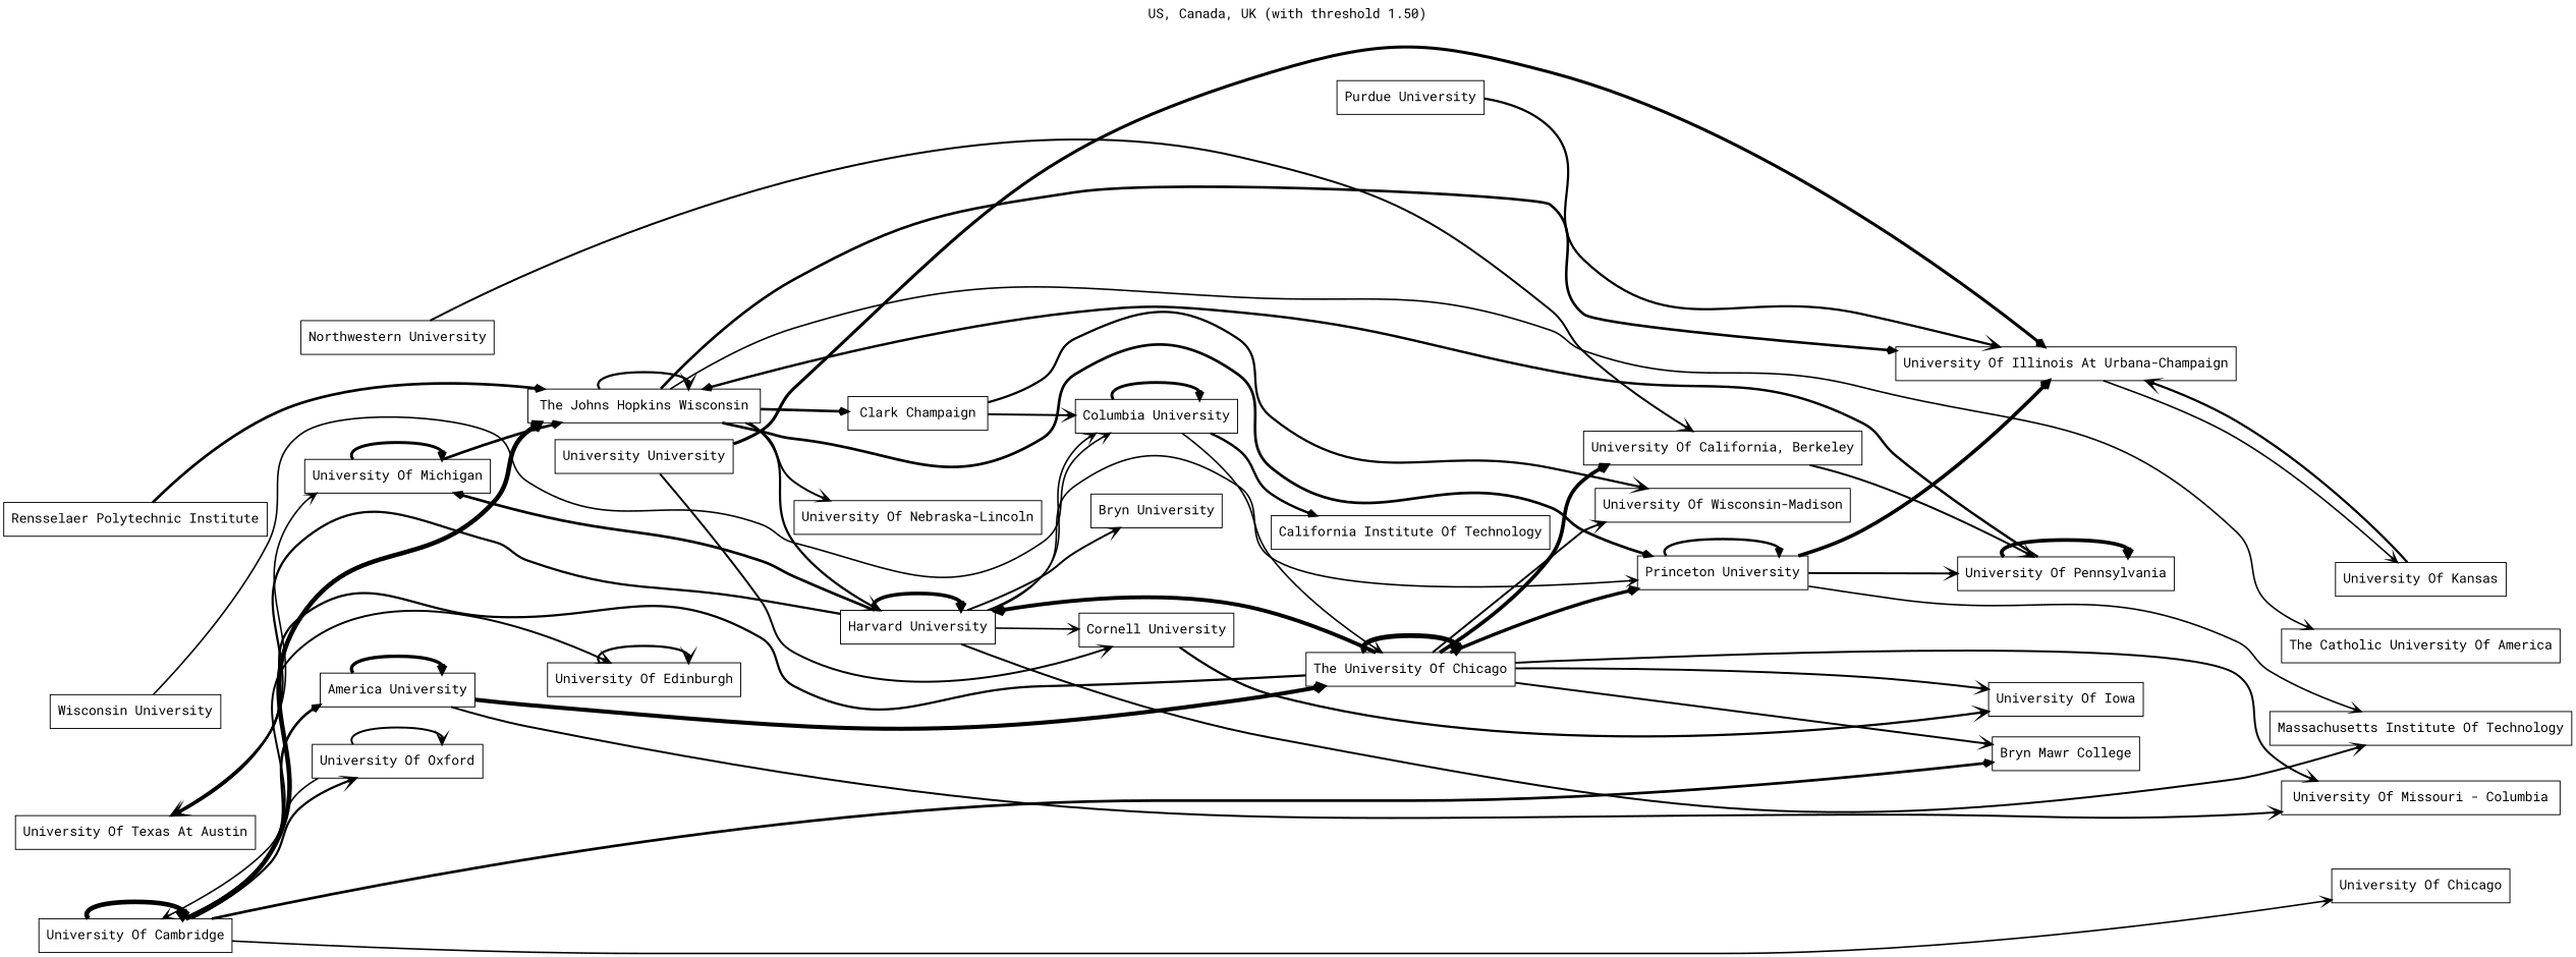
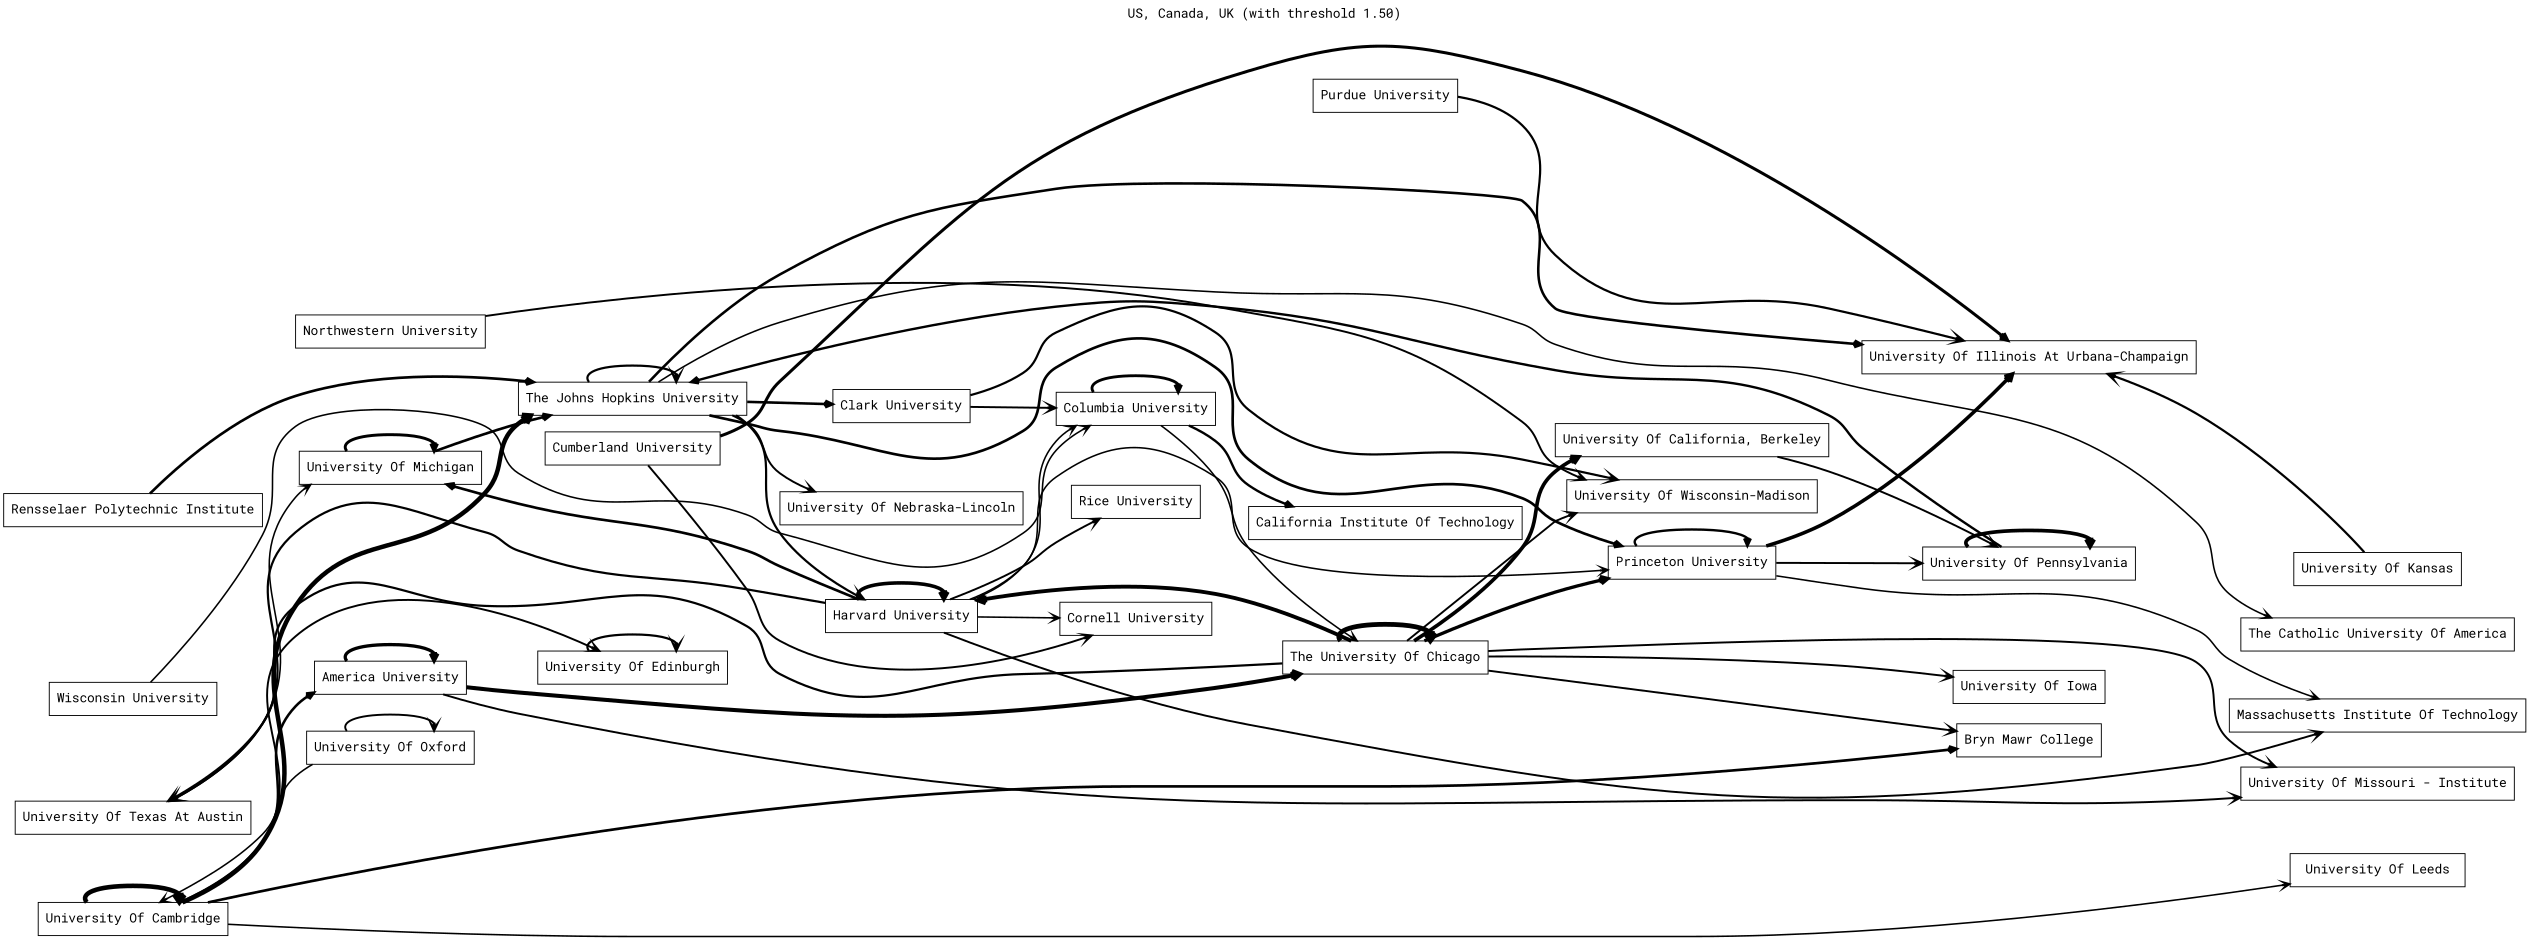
  digraph {
    fontname="Roboto Mono"
    label="US, Canada, UK (with threshold 1.50)"
    labelloc=t
    rankdir=LR
    node [fontname="Roboto Mono" shape=rectangle]
    edge [arrowhead=vee arrowsize=0.8 fontname="Roboto Mono" penwidth=2.1 weight=0.1]
    "University Of Texas At Austin"
    "University Of Michigan"
-   "The Johns Hopkins University" [label="The Johns Hopkins Wisconsin"]
+   "The Johns Hopkins University"
    "University Of Illinois At Urbana-Champaign"
    "Harvard University"
    "Princeton University"
    "The Catholic University Of America"
    "University Of Nebraska-Lincoln"
-   "Clark University" [label="Clark Champaign"]
+   "Clark University"
    "University Of Kansas"
    "University Of Oxford"
    "University Of Cambridge"
-   "University Of Leeds" [label="University Of Chicago"]
+   "University Of Leeds"
    n14 [label="America University"]
    "Bryn Mawr College"
    "University Of Edinburgh"
    "The University Of Chicago"
-   "University Of Missouri - Columbia"
+   "University Of Missouri - Columbia" [label="University Of Missouri - Institute"]
    "Columbia University"
    "Massachusetts Institute Of Technology"
    "Cornell University"
-   "Rice University" [label="Bryn University"]
+   "Rice University"
    "California Institute Of Technology"
    "University Of Pennsylvania"
    "University Of Iowa"
    "University Of Wisconsin-Madison"
    "University Of California, Berkeley"
    n28 [label="Wisconsin University"]
    "Northwestern University"
-   "Cumberland University" [label="University University"]
+   "Cumberland University"
    "Purdue University"
    "Rensselaer Polytechnic Institute"
    "University Of Texas At Austin" -> "University Of Michigan" [penwidth=1.7]
    "University Of Michigan" -> "University Of Michigan" [penwidth=3.2]
    "University Of Michigan" -> "The Johns Hopkins University" [penwidth=2.9]
    "The Johns Hopkins University" -> "The Johns Hopkins University" [penwidth=2.4]
    "The Johns Hopkins University" -> "University Of Illinois At Urbana-Champaign" [penwidth=2.8]
    "The Johns Hopkins University" -> "Harvard University" [penwidth=2.4]
    "The Johns Hopkins University" -> "Princeton University" [penwidth=2.9]
    "The Johns Hopkins University" -> "The Catholic University Of America" [penwidth=1.7]
    "The Johns Hopkins University" -> "University Of Nebraska-Lincoln"
    "The Johns Hopkins University" -> "Clark University" [penwidth=2.8]
-   "University Of Illinois At Urbana-Champaign" -> "University Of Kansas" [penwidth=1.7]
    "Harvard University" -> "University Of Texas At Austin" [penwidth=2.4]
    "Harvard University" -> "University Of Michigan" [penwidth=2.9]
    "Harvard University" -> "Harvard University" [penwidth=3.9]
    "Harvard University" -> "Princeton University" [penwidth=1.7]
    "Harvard University" -> "Columbia University" [penwidth=1.7]
    "Harvard University" -> "Massachusetts Institute Of Technology"
    "Harvard University" -> "Cornell University" [penwidth=1.7]
    "Harvard University" -> "Rice University"
    "Princeton University" -> "University Of Illinois At Urbana-Champaign" [penwidth=3.9]
    "Princeton University" -> "Princeton University" [penwidth=2.6]
    "Princeton University" -> "Massachusetts Institute Of Technology" [penwidth=1.7]
    "Princeton University" -> "University Of Pennsylvania"
    "Clark University" -> "Columbia University"
    "Clark University" -> "University Of Wisconsin-Madison" [penwidth=2.4]
    "University Of Kansas" -> "University Of Illinois At Urbana-Champaign" [penwidth=2.4]
    "University Of Oxford" -> "University Of Oxford"
    "University Of Oxford" -> "University Of Cambridge" [penwidth=1.7]
    "University Of Cambridge" -> "The Johns Hopkins University" [penwidth=4.9]
-   "University Of Cambridge" -> "University Of Oxford" [penwidth=2.4]
    "University Of Cambridge" -> "University Of Cambridge" [penwidth=5.0]
    "University Of Cambridge" -> "University Of Leeds" [penwidth=1.7]
    "University Of Cambridge" -> n14 [penwidth=2.8]
    "University Of Cambridge" -> "Bryn Mawr College" [penwidth=2.9]
    "University Of Cambridge" -> "University Of Edinburgh"
    n14 -> n14 [penwidth=3.6]
    n14 -> "The University Of Chicago" [penwidth=4.4]
    n14 -> "University Of Missouri - Columbia"
    "University Of Edinburgh" -> "University Of Edinburgh" [penwidth=2.4]
    "The University Of Chicago" -> "University Of Texas At Austin" [penwidth=2.4]
    "The University Of Chicago" -> "Harvard University" [penwidth=4.2]
    "The University Of Chicago" -> "Princeton University" [penwidth=3.6]
    "The University Of Chicago" -> "Bryn Mawr College"
    "The University Of Chicago" -> "The University Of Chicago" [penwidth=5.2]
    "The University Of Chicago" -> "University Of Missouri - Columbia"
    "The University Of Chicago" -> "University Of Iowa"
    "The University Of Chicago" -> "University Of Wisconsin-Madison"
    "The University Of Chicago" -> "University Of California, Berkeley" [penwidth=4.0]
    "Columbia University" -> "The University Of Chicago" [penwidth=1.7]
    "Columbia University" -> "Columbia University" [penwidth=3.1]
    "Columbia University" -> "California Institute Of Technology" [penwidth=2.6]
-   "Cornell University" -> "University Of Iowa" [penwidth=2.4]
    "University Of Pennsylvania" -> "The Johns Hopkins University" [penwidth=2.6]
    "University Of Pennsylvania" -> "University Of Pennsylvania" [penwidth=4.0]
    "University Of California, Berkeley" -> "University Of Pennsylvania"
    n28 -> "Columbia University" [penwidth=1.7]
-   "Northwestern University" -> "University Of California, Berkeley"
+   "Northwestern University" -> "University Of Wisconsin-Madison"
    "Cumberland University" -> "University Of Illinois At Urbana-Champaign" [penwidth=3.3]
    "Cumberland University" -> "Cornell University"
    "Purdue University" -> "University Of Illinois At Urbana-Champaign" [penwidth=2.4]
    "Rensselaer Polytechnic Institute" -> "The Johns Hopkins University" [penwidth=2.9]
  }
